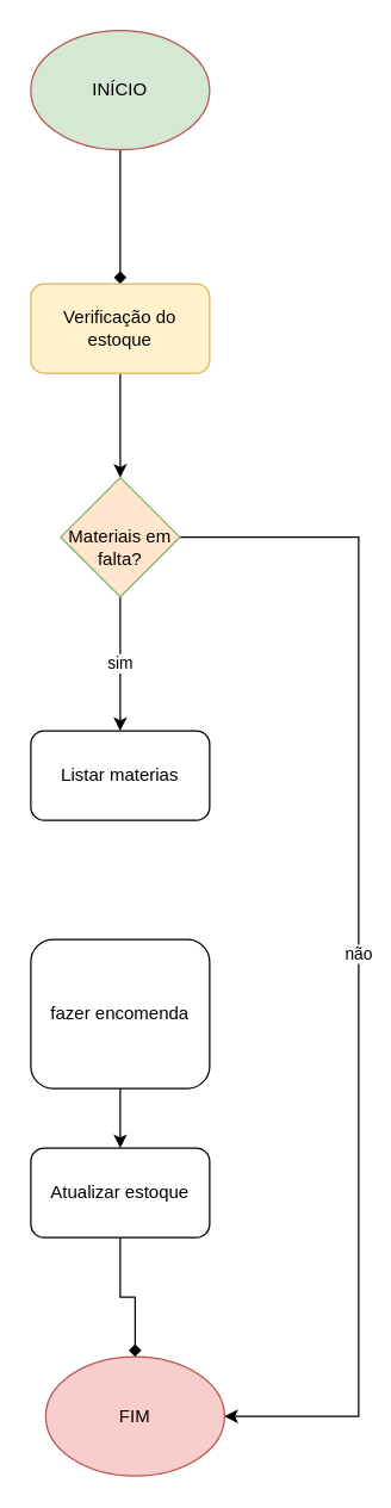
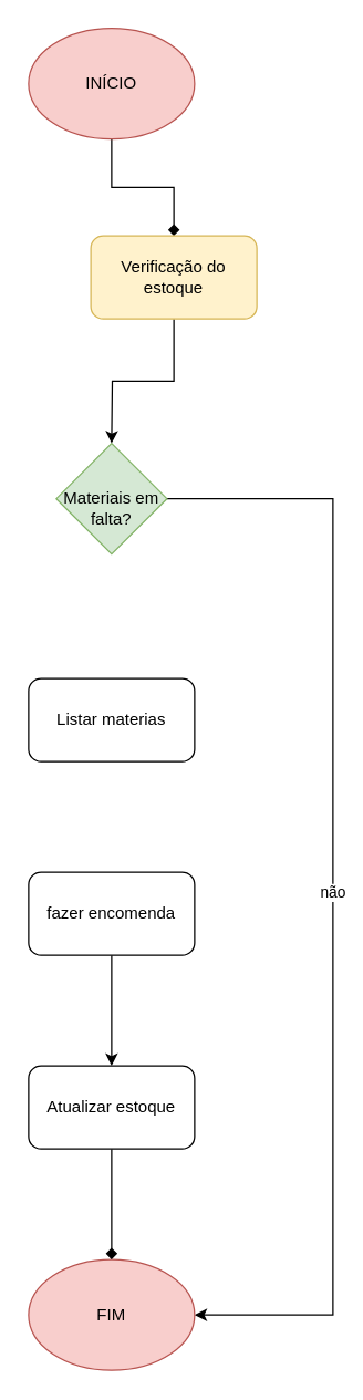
  <mxCell id="0" />
  <mxCell id="1" parent="0" />
  <mxCell id="2" value="" style="edgeStyle=orthogonalEdgeStyle;rounded=0;orthogonalLoop=1;jettySize=auto;html=1;endArrow=diamond;" edge="1" parent="1" source="3" target="5"><mxGeometry relative="1" as="geometry" /></mxCell>
- <mxCell id="3" value="INÍCIO" style="ellipse;whiteSpace=wrap;html=1;fillColor=#d5e8d4;strokeColor=#b85450;" vertex="1" parent="1"><mxGeometry x="20" y="20" width="120" height="80" as="geometry" /></mxCell>
+ <mxCell id="3" value="INÍCIO" style="ellipse;whiteSpace=wrap;html=1;fillColor=#f8cecc;strokeColor=#b85450;" vertex="1" parent="1"><mxGeometry x="20" y="20" width="120" height="80" as="geometry" /></mxCell>
  <mxCell id="4" value="" style="edgeStyle=orthogonalEdgeStyle;rounded=0;orthogonalLoop=1;jettySize=auto;html=1;" edge="1" parent="1" source="5"><mxGeometry relative="1" as="geometry"><mxPoint x="80" y="320" as="targetPoint" /></mxGeometry></mxCell>
- <mxCell id="5" value="Verificação do estoque" style="rounded=1;whiteSpace=wrap;html=1;fillColor=#fff2cc;strokeColor=#d6b656;" vertex="1" parent="1"><mxGeometry x="20" y="190" width="120" height="60" as="geometry" /></mxCell>
+ <mxCell id="5" value="Verificação do estoque" style="rounded=1;whiteSpace=wrap;html=1;fillColor=#fff2cc;strokeColor=#d6b656;" vertex="1" parent="1"><mxGeometry x="65" y="170" width="120" height="60" as="geometry" /></mxCell>
  <mxCell id="6" value="não" style="edgeStyle=orthogonalEdgeStyle;rounded=0;orthogonalLoop=1;jettySize=auto;html=1;entryX=1;entryY=0.5;entryDx=0;entryDy=0;" edge="1" parent="1" source="8" target="12"><mxGeometry relative="1" as="geometry"><mxPoint x="320" y="690" as="targetPoint" /><Array as="points"><mxPoint x="240" y="360" /><mxPoint x="240" y="950" /></Array></mxGeometry></mxCell>
- <mxCell id="7" value="sim" style="edgeStyle=orthogonalEdgeStyle;rounded=0;orthogonalLoop=1;jettySize=auto;html=1;" edge="1" parent="1" source="8" target="9"><mxGeometry relative="1" as="geometry" /></mxCell>
- <mxCell id="8" value="&lt;div&gt;&lt;br&gt;&lt;/div&gt;Materiais em falta?" style="rhombus;whiteSpace=wrap;html=1;fillColor=#ffe6cc;strokeColor=#82b366;" vertex="1" parent="1"><mxGeometry x="40" y="320" width="80" height="80" as="geometry" /></mxCell>
+ <mxCell id="8" value="&lt;div&gt;&lt;br&gt;&lt;/div&gt;Materiais em falta?" style="rhombus;whiteSpace=wrap;html=1;fillColor=#d5e8d4;strokeColor=#82b366;" vertex="1" parent="1"><mxGeometry x="40" y="320" width="80" height="80" as="geometry" /></mxCell>
  <mxCell id="9" value="Listar materias" style="rounded=1;whiteSpace=wrap;html=1;" vertex="1" parent="1"><mxGeometry x="20" y="490" width="120" height="60" as="geometry" /></mxCell>
  <mxCell id="10" value="" style="edgeStyle=orthogonalEdgeStyle;rounded=0;orthogonalLoop=1;jettySize=auto;html=1;" edge="1" parent="1" source="11"><mxGeometry relative="1" as="geometry"><mxPoint x="80" y="770" as="targetPoint" /></mxGeometry></mxCell>
- <mxCell id="11" value="fazer encomenda" style="rounded=1;whiteSpace=wrap;html=1;" vertex="1" parent="1"><mxGeometry x="20" y="630" width="120" height="100" as="geometry" /></mxCell>
- <mxCell id="12" value="FIM" style="ellipse;whiteSpace=wrap;html=1;fillColor=#f8cecc;strokeColor=#b85450;" vertex="1" parent="1"><mxGeometry x="30" y="910" width="120" height="80" as="geometry" /></mxCell>
+ <mxCell id="11" value="fazer encomenda" style="rounded=1;whiteSpace=wrap;html=1;" vertex="1" parent="1"><mxGeometry x="20" y="630" width="120" height="60" as="geometry" /></mxCell>
+ <mxCell id="12" value="FIM" style="ellipse;whiteSpace=wrap;html=1;fillColor=#f8cecc;strokeColor=#b85450;" vertex="1" parent="1"><mxGeometry x="20" y="910" width="120" height="80" as="geometry" /></mxCell>
  <mxCell id="13" value="" style="edgeStyle=orthogonalEdgeStyle;rounded=0;orthogonalLoop=1;jettySize=auto;html=1;endArrow=diamond;" edge="1" parent="1" source="14" target="12"><mxGeometry relative="1" as="geometry" /></mxCell>
  <mxCell id="14" value="Atualizar estoque" style="rounded=1;whiteSpace=wrap;html=1;" vertex="1" parent="1"><mxGeometry x="20" y="770" width="120" height="60" as="geometry" /></mxCell>
